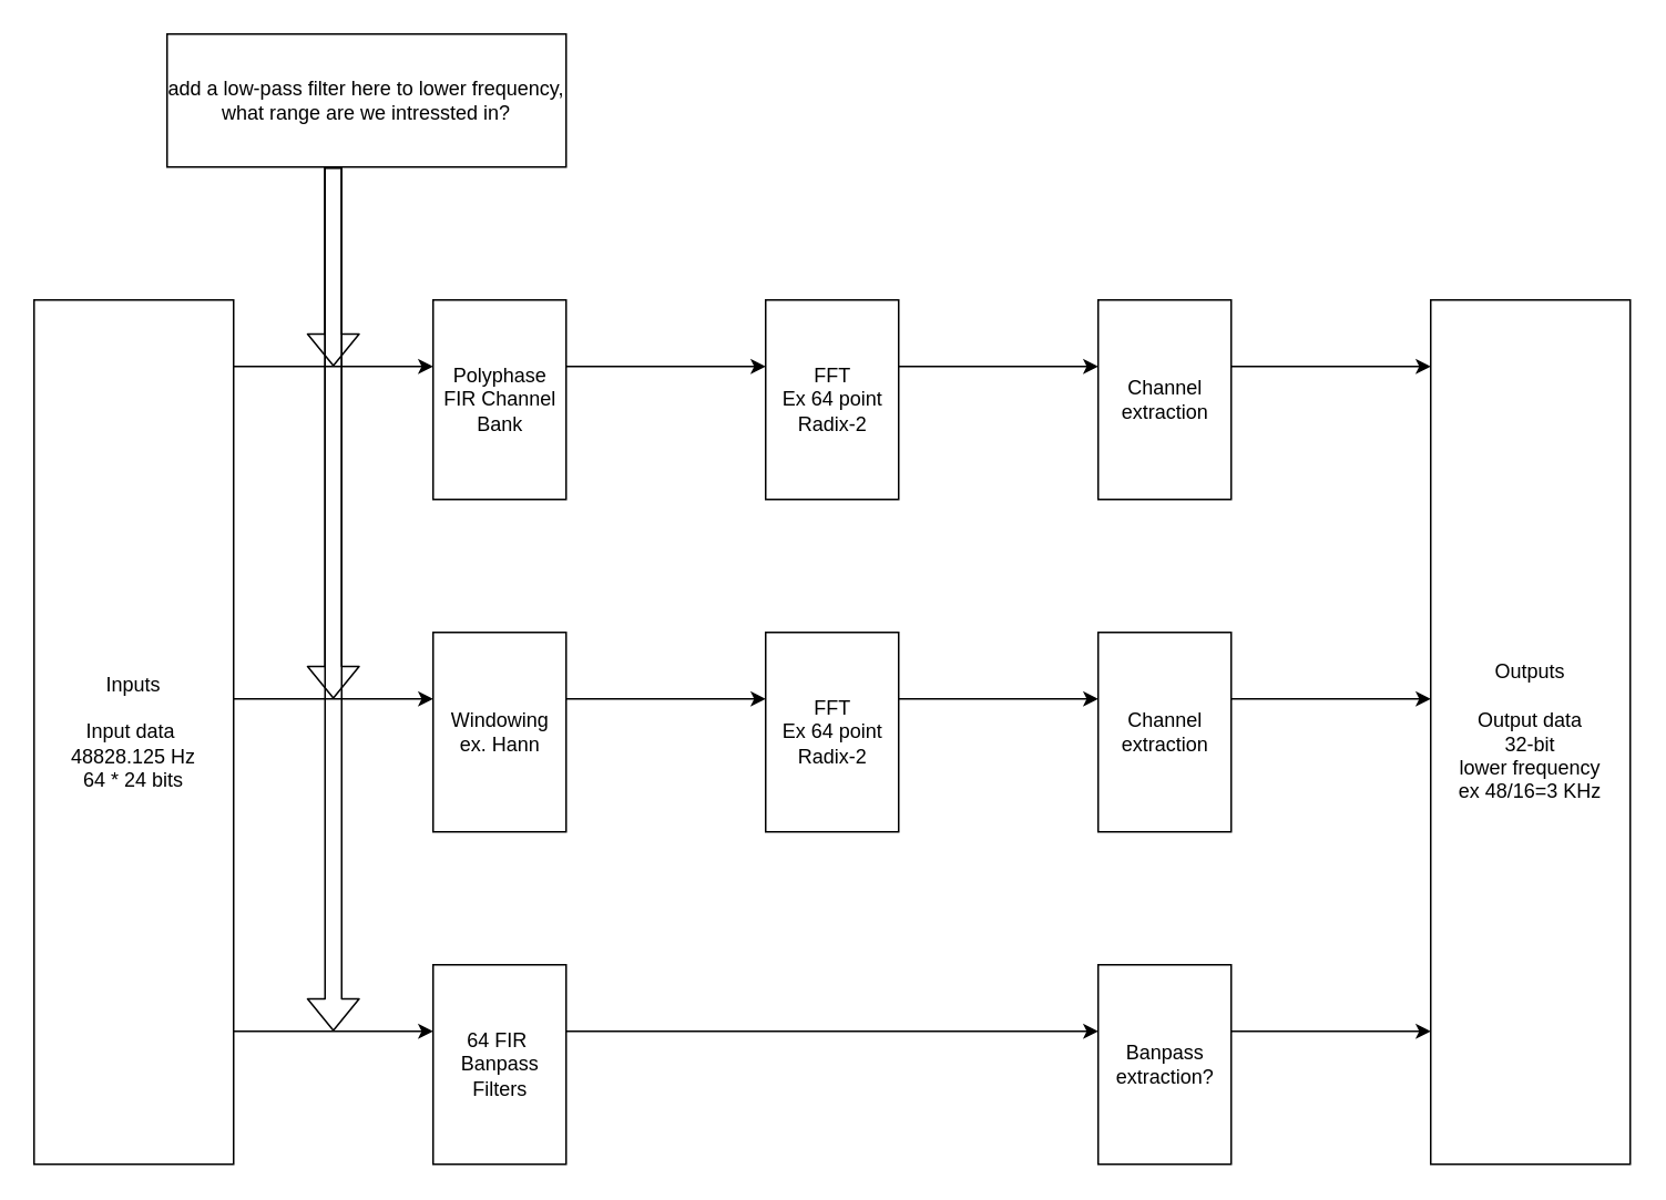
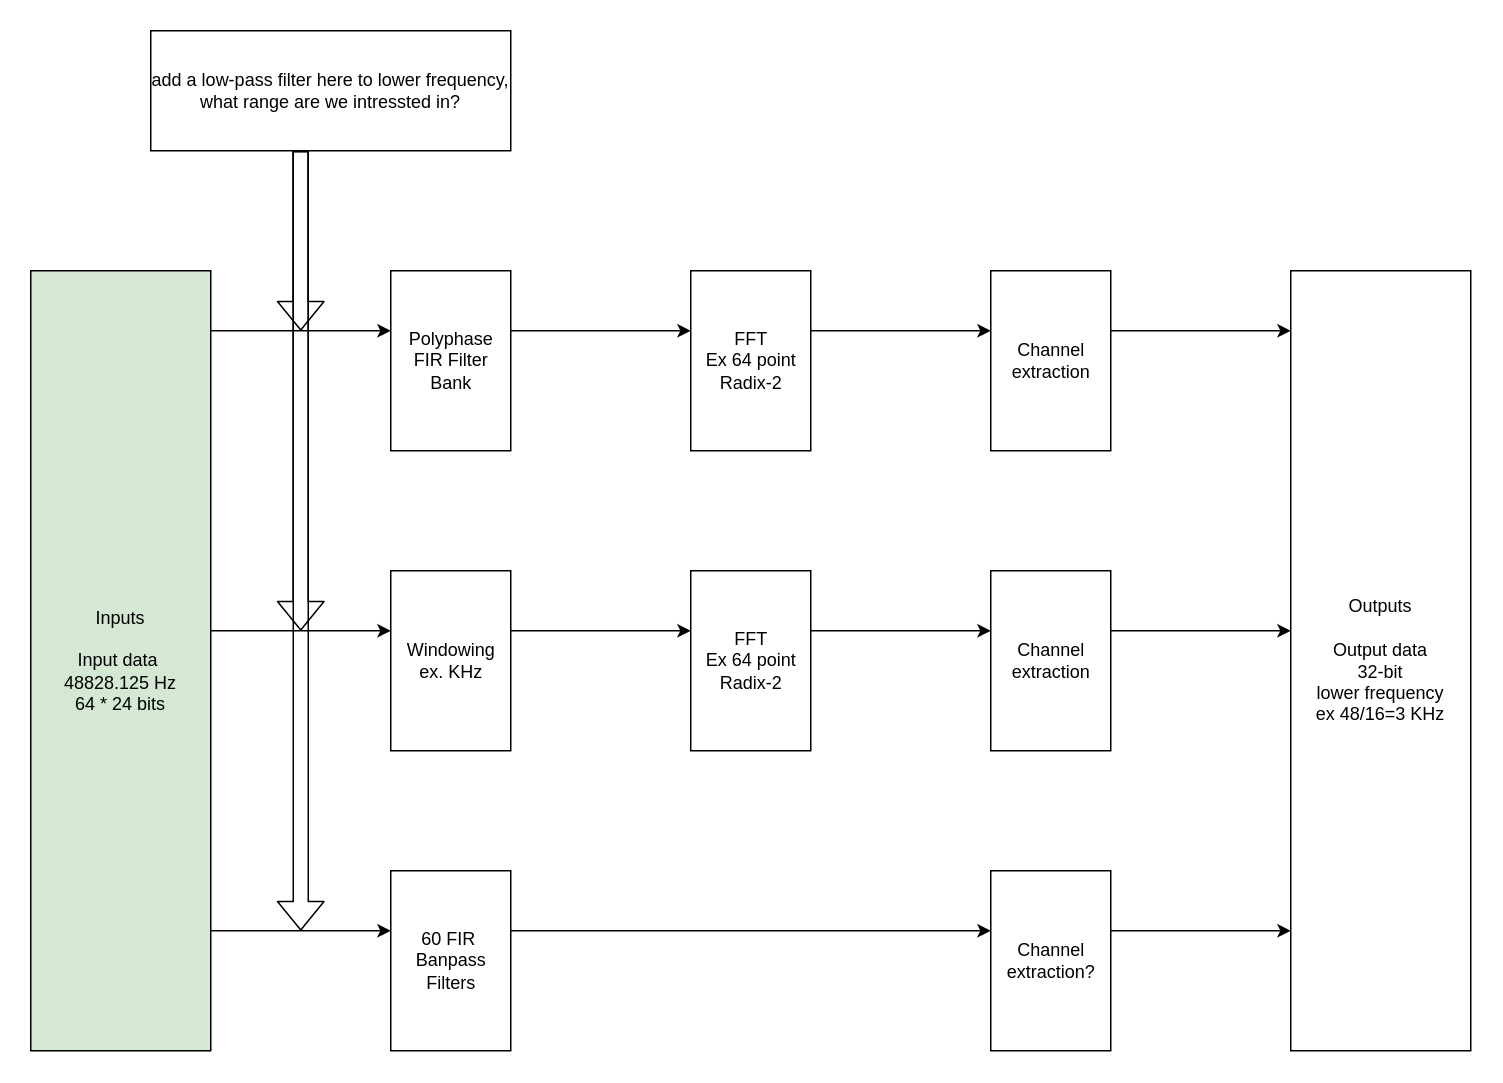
  <mxCell id="0" />
  <mxCell id="1" parent="0" />
- <mxCell id="2" value="Inputs&lt;br&gt;&lt;br&gt;&lt;span style=&quot;&quot;&gt;Input data&amp;nbsp;&lt;/span&gt;&lt;br style=&quot;&quot;&gt;&lt;span style=&quot;&quot;&gt;48828.125 Hz&lt;/span&gt;&lt;br style=&quot;&quot;&gt;&lt;span style=&quot;&quot;&gt;64 * 24 bits&lt;/span&gt;" style="rounded=0;whiteSpace=wrap;html=1;" parent="1" vertex="1"><mxGeometry x="20" y="180" width="120" height="520" as="geometry" /></mxCell>
- <mxCell id="3" value="Polyphase &lt;br&gt;FIR&amp;nbsp;&lt;span class=&quot;hljs-keyword&quot;&gt;Channel&lt;/span&gt; &lt;br&gt;Bank" style="externalPins=0;recursiveResize=0;shadow=0;dashed=0;align=center;html=1;strokeWidth=1;shape=mxgraph.rtl.abstract.entity;container=1;collapsible=0;kind=sequential;drawPins=0;left=3;right=2;bottom=0;top=0;" parent="1" vertex="1"><mxGeometry x="260" y="180" width="80" height="120" as="geometry" /></mxCell>
+ <mxCell id="2" value="Inputs&lt;br&gt;&lt;br&gt;&lt;span style=&quot;&quot;&gt;Input data&amp;nbsp;&lt;/span&gt;&lt;br style=&quot;&quot;&gt;&lt;span style=&quot;&quot;&gt;48828.125 Hz&lt;/span&gt;&lt;br style=&quot;&quot;&gt;&lt;span style=&quot;&quot;&gt;64 * 24 bits&lt;/span&gt;" style="rounded=0;whiteSpace=wrap;html=1;fillColor=#d5e8d4;" parent="1" vertex="1"><mxGeometry x="20" y="180" width="120" height="520" as="geometry" /></mxCell>
+ <mxCell id="3" value="Polyphase &lt;br&gt;FIR&amp;nbsp;&lt;span class=&quot;hljs-keyword&quot;&gt;Filter&lt;/span&gt; &lt;br&gt;Bank" style="externalPins=0;recursiveResize=0;shadow=0;dashed=0;align=center;html=1;strokeWidth=1;shape=mxgraph.rtl.abstract.entity;container=1;collapsible=0;kind=sequential;drawPins=0;left=3;right=2;bottom=0;top=0;" parent="1" vertex="1"><mxGeometry x="260" y="180" width="80" height="120" as="geometry" /></mxCell>
  <mxCell id="4" value="Outputs&lt;br&gt;&lt;br&gt;Output data&lt;br&gt;32-bit&lt;br&gt;lower frequency&lt;br&gt;ex 48/16=3 KHz" style="rounded=0;whiteSpace=wrap;html=1;" parent="1" vertex="1"><mxGeometry x="860" y="180" width="120" height="520" as="geometry" /></mxCell>
  <mxCell id="5" value="FFT&lt;br&gt;Ex 64 point&lt;br&gt;Radix-2" style="externalPins=0;recursiveResize=0;shadow=0;dashed=0;align=center;html=1;strokeWidth=1;shape=mxgraph.rtl.abstract.entity;container=1;collapsible=0;kind=sequential;drawPins=0;left=3;right=2;bottom=0;top=0;" parent="1" vertex="1"><mxGeometry x="460" y="180" width="80" height="120" as="geometry" /></mxCell>
  <mxCell id="6" value="Channel&lt;br&gt;extraction" style="externalPins=0;recursiveResize=0;shadow=0;dashed=0;align=center;html=1;strokeWidth=1;shape=mxgraph.rtl.abstract.entity;container=1;collapsible=0;kind=sequential;drawPins=0;left=3;right=2;bottom=0;top=0;" parent="1" vertex="1"><mxGeometry x="660" y="180" width="80" height="120" as="geometry" /></mxCell>
- <mxCell id="7" value="Windowing &lt;br&gt;ex. Hann" style="externalPins=0;recursiveResize=0;shadow=0;dashed=0;align=center;html=1;strokeWidth=1;shape=mxgraph.rtl.abstract.entity;container=1;collapsible=0;kind=sequential;drawPins=0;left=3;right=2;bottom=0;top=0;" parent="1" vertex="1"><mxGeometry x="260" y="380" width="80" height="120" as="geometry" /></mxCell>
+ <mxCell id="7" value="Windowing &lt;br&gt;ex. KHz" style="externalPins=0;recursiveResize=0;shadow=0;dashed=0;align=center;html=1;strokeWidth=1;shape=mxgraph.rtl.abstract.entity;container=1;collapsible=0;kind=sequential;drawPins=0;left=3;right=2;bottom=0;top=0;" parent="1" vertex="1"><mxGeometry x="260" y="380" width="80" height="120" as="geometry" /></mxCell>
  <mxCell id="8" value="FFT&lt;br&gt;Ex 64 point&lt;br&gt;Radix-2" style="externalPins=0;recursiveResize=0;shadow=0;dashed=0;align=center;html=1;strokeWidth=1;shape=mxgraph.rtl.abstract.entity;container=1;collapsible=0;kind=sequential;drawPins=0;left=3;right=2;bottom=0;top=0;" parent="1" vertex="1"><mxGeometry x="460" y="380" width="80" height="120" as="geometry" /></mxCell>
  <mxCell id="9" value="Channel&lt;br&gt;extraction" style="externalPins=0;recursiveResize=0;shadow=0;dashed=0;align=center;html=1;strokeWidth=1;shape=mxgraph.rtl.abstract.entity;container=1;collapsible=0;kind=sequential;drawPins=0;left=3;right=2;bottom=0;top=0;" parent="1" vertex="1"><mxGeometry x="660" y="380" width="80" height="120" as="geometry" /></mxCell>
- <mxCell id="10" value="64 FIR&amp;nbsp;&lt;br&gt;Banpass&lt;br&gt;Filters" style="externalPins=0;recursiveResize=0;shadow=0;dashed=0;align=center;html=1;strokeWidth=1;shape=mxgraph.rtl.abstract.entity;container=1;collapsible=0;kind=sequential;drawPins=0;left=3;right=2;bottom=0;top=0;" parent="1" vertex="1"><mxGeometry x="260" y="580" width="80" height="120" as="geometry" /></mxCell>
- <mxCell id="11" value="Banpass&lt;br&gt;extraction?" style="externalPins=0;recursiveResize=0;shadow=0;dashed=0;align=center;html=1;strokeWidth=1;shape=mxgraph.rtl.abstract.entity;container=1;collapsible=0;kind=sequential;drawPins=0;left=3;right=2;bottom=0;top=0;" parent="1" vertex="1"><mxGeometry x="660" y="580" width="80" height="120" as="geometry" /></mxCell>
+ <mxCell id="10" value="60 FIR&amp;nbsp;&lt;br&gt;Banpass&lt;br&gt;Filters" style="externalPins=0;recursiveResize=0;shadow=0;dashed=0;align=center;html=1;strokeWidth=1;shape=mxgraph.rtl.abstract.entity;container=1;collapsible=0;kind=sequential;drawPins=0;left=3;right=2;bottom=0;top=0;" parent="1" vertex="1"><mxGeometry x="260" y="580" width="80" height="120" as="geometry" /></mxCell>
+ <mxCell id="11" value="Channel&lt;br&gt;extraction?" style="externalPins=0;recursiveResize=0;shadow=0;dashed=0;align=center;html=1;strokeWidth=1;shape=mxgraph.rtl.abstract.entity;container=1;collapsible=0;kind=sequential;drawPins=0;left=3;right=2;bottom=0;top=0;" parent="1" vertex="1"><mxGeometry x="660" y="580" width="80" height="120" as="geometry" /></mxCell>
  <mxCell id="12" value="" style="endArrow=classic;html=1;" parent="1" edge="1"><mxGeometry width="50" height="50" relative="1" as="geometry"><mxPoint x="140" y="220" as="sourcePoint" /><mxPoint x="260" y="220" as="targetPoint" /></mxGeometry></mxCell>
  <mxCell id="13" value="" style="endArrow=classic;html=1;" parent="1" edge="1"><mxGeometry width="50" height="50" relative="1" as="geometry"><mxPoint x="340" y="220" as="sourcePoint" /><mxPoint x="460" y="220" as="targetPoint" /></mxGeometry></mxCell>
  <mxCell id="14" value="" style="endArrow=classic;html=1;" parent="1" edge="1"><mxGeometry width="50" height="50" relative="1" as="geometry"><mxPoint x="540" y="220" as="sourcePoint" /><mxPoint x="660" y="220" as="targetPoint" /></mxGeometry></mxCell>
  <mxCell id="15" value="" style="endArrow=classic;html=1;" parent="1" edge="1"><mxGeometry width="50" height="50" relative="1" as="geometry"><mxPoint x="740" y="220" as="sourcePoint" /><mxPoint x="860" y="220" as="targetPoint" /></mxGeometry></mxCell>
  <mxCell id="16" value="" style="endArrow=classic;html=1;" parent="1" edge="1"><mxGeometry width="50" height="50" relative="1" as="geometry"><mxPoint x="140" y="420" as="sourcePoint" /><mxPoint x="260" y="420" as="targetPoint" /></mxGeometry></mxCell>
  <mxCell id="17" value="" style="endArrow=classic;html=1;" parent="1" edge="1"><mxGeometry width="50" height="50" relative="1" as="geometry"><mxPoint x="340" y="420" as="sourcePoint" /><mxPoint x="460" y="420" as="targetPoint" /></mxGeometry></mxCell>
  <mxCell id="18" value="" style="endArrow=classic;html=1;" parent="1" edge="1"><mxGeometry width="50" height="50" relative="1" as="geometry"><mxPoint x="540" y="420" as="sourcePoint" /><mxPoint x="660" y="420" as="targetPoint" /></mxGeometry></mxCell>
  <mxCell id="19" value="" style="endArrow=classic;html=1;" parent="1" edge="1"><mxGeometry width="50" height="50" relative="1" as="geometry"><mxPoint x="740" y="420" as="sourcePoint" /><mxPoint x="860" y="420" as="targetPoint" /></mxGeometry></mxCell>
  <mxCell id="20" value="" style="endArrow=classic;html=1;" parent="1" edge="1"><mxGeometry width="50" height="50" relative="1" as="geometry"><mxPoint x="140" y="620" as="sourcePoint" /><mxPoint x="260" y="620" as="targetPoint" /></mxGeometry></mxCell>
  <mxCell id="21" value="" style="endArrow=classic;html=1;" parent="1" edge="1"><mxGeometry width="50" height="50" relative="1" as="geometry"><mxPoint x="340" y="620" as="sourcePoint" /><mxPoint x="660" y="620" as="targetPoint" /></mxGeometry></mxCell>
  <mxCell id="22" value="" style="endArrow=classic;html=1;" parent="1" edge="1"><mxGeometry width="50" height="50" relative="1" as="geometry"><mxPoint x="740" y="620" as="sourcePoint" /><mxPoint x="860" y="620" as="targetPoint" /></mxGeometry></mxCell>
  <mxCell id="23" value="add a low-pass filter here to lower frequency, what range are we intressted in?" style="rounded=0;whiteSpace=wrap;html=1;" vertex="1" parent="1"><mxGeometry x="100" y="20" width="240" height="80" as="geometry" /></mxCell>
  <mxCell id="24" value="" style="shape=flexArrow;endArrow=classic;html=1;" edge="1" parent="1"><mxGeometry width="50" height="50" relative="1" as="geometry"><mxPoint x="200" y="100" as="sourcePoint" /><mxPoint x="200" y="220" as="targetPoint" /></mxGeometry></mxCell>
  <mxCell id="25" value="" style="shape=flexArrow;endArrow=classic;html=1;" edge="1" parent="1"><mxGeometry width="50" height="50" relative="1" as="geometry"><mxPoint x="200" y="100" as="sourcePoint" /><mxPoint x="200" y="420" as="targetPoint" /></mxGeometry></mxCell>
  <mxCell id="26" value="" style="shape=flexArrow;endArrow=classic;html=1;" edge="1" parent="1"><mxGeometry width="50" height="50" relative="1" as="geometry"><mxPoint x="200" y="100" as="sourcePoint" /><mxPoint x="200" y="620" as="targetPoint" /></mxGeometry></mxCell>
